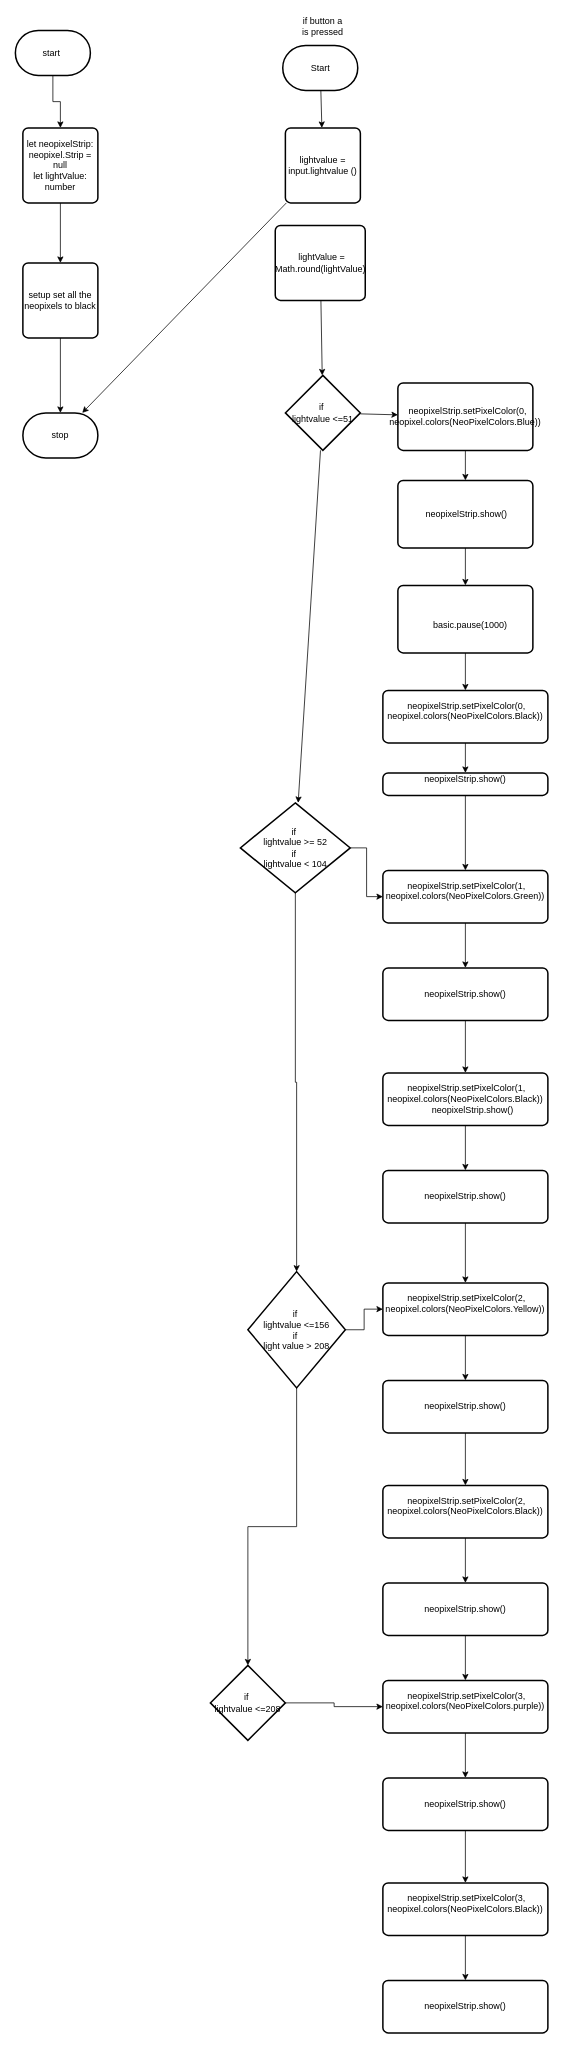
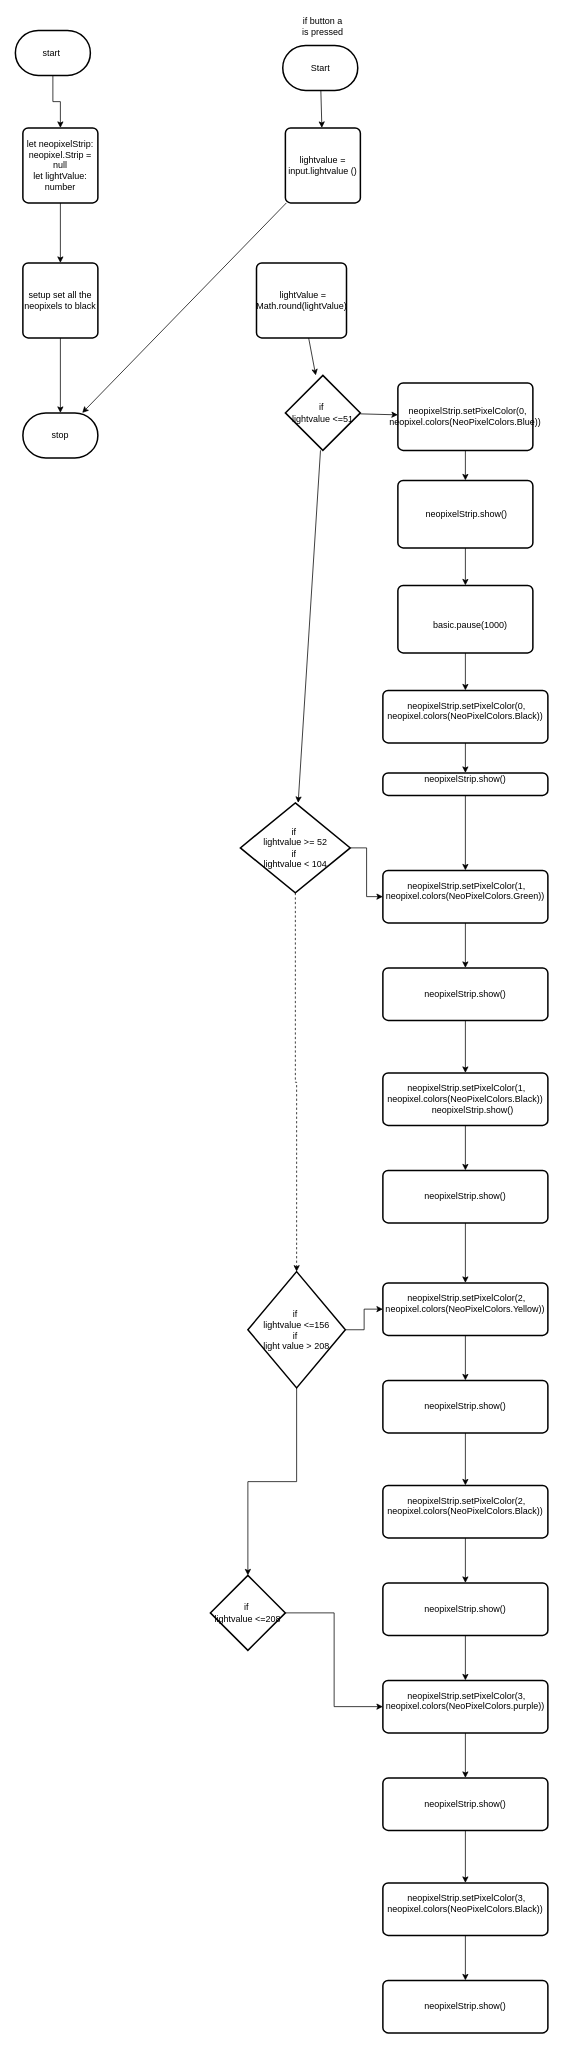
  <mxCell id="0" />
  <mxCell id="1" parent="0" />
  <mxCell id="2" value="" style="edgeStyle=none;html=1;" edge="1" parent="1" source="3" target="13"><mxGeometry relative="1" as="geometry" /></mxCell>
  <mxCell id="3" value="Start" style="strokeWidth=2;html=1;shape=mxgraph.flowchart.terminator;whiteSpace=wrap;" parent="1" vertex="1"><mxGeometry x="376.5" y="60" width="100" height="60" as="geometry" /></mxCell>
  <mxCell id="4" value="" style="edgeStyle=orthogonalEdgeStyle;rounded=0;html=1;" parent="1" source="5" target="9" edge="1"><mxGeometry relative="1" as="geometry" /></mxCell>
  <mxCell id="5" value="start&amp;nbsp;" style="strokeWidth=2;html=1;shape=mxgraph.flowchart.terminator;whiteSpace=wrap;" parent="1" vertex="1"><mxGeometry x="20" y="40" width="100" height="60" as="geometry" /></mxCell>
  <mxCell id="6" value="" style="edgeStyle=orthogonalEdgeStyle;rounded=0;html=1;" parent="1" source="7" target="10" edge="1"><mxGeometry relative="1" as="geometry" /></mxCell>
  <mxCell id="7" value="setup set all the neopixels to black" style="rounded=1;whiteSpace=wrap;html=1;absoluteArcSize=1;arcSize=14;strokeWidth=2;" parent="1" vertex="1"><mxGeometry x="30" y="350" width="100" height="100" as="geometry" /></mxCell>
  <mxCell id="8" value="" style="edgeStyle=orthogonalEdgeStyle;rounded=0;html=1;" parent="1" source="9" target="7" edge="1"><mxGeometry relative="1" as="geometry" /></mxCell>
  <mxCell id="9" value="&lt;div&gt;let neopixelStrip: neopixel.Strip = null&lt;/div&gt;&lt;div&gt;let lightValue: number&lt;/div&gt;" style="rounded=1;whiteSpace=wrap;html=1;absoluteArcSize=1;arcSize=14;strokeWidth=2;" parent="1" vertex="1"><mxGeometry x="30" y="170" width="100" height="100" as="geometry" /></mxCell>
  <mxCell id="10" value="stop" style="strokeWidth=2;html=1;shape=mxgraph.flowchart.terminator;whiteSpace=wrap;" parent="1" vertex="1"><mxGeometry x="30" y="550" width="100" height="60" as="geometry" /></mxCell>
  <mxCell id="11" value="if button a is pressed" style="text;strokeColor=none;align=center;fillColor=none;html=1;verticalAlign=middle;whiteSpace=wrap;rounded=0;" parent="1" vertex="1"><mxGeometry x="400" y="20" width="60" height="30" as="geometry" /></mxCell>
  <mxCell id="12" value="" style="edgeStyle=none;html=1;" edge="1" parent="1" source="13" target="10"><mxGeometry relative="1" as="geometry" /></mxCell>
  <mxCell id="13" value="lightvalue = input.lightvalue ()" style="rounded=1;whiteSpace=wrap;html=1;absoluteArcSize=1;arcSize=14;strokeWidth=2;" vertex="1" parent="1"><mxGeometry x="380" y="170" width="100" height="100" as="geometry" /></mxCell>
  <mxCell id="14" value="" style="edgeStyle=none;html=1;" edge="1" parent="1" source="15" target="18"><mxGeometry relative="1" as="geometry" /></mxCell>
- <mxCell id="15" value="&amp;nbsp;lightValue = Math.round(lightValue)" style="rounded=1;whiteSpace=wrap;html=1;absoluteArcSize=1;arcSize=14;strokeWidth=2;" vertex="1" parent="1"><mxGeometry x="366.5" y="300" width="120" height="100" as="geometry" /></mxCell>
+ <mxCell id="15" value="&amp;nbsp;lightValue = Math.round(lightValue)" style="rounded=1;whiteSpace=wrap;html=1;absoluteArcSize=1;arcSize=14;strokeWidth=2;" vertex="1" parent="1"><mxGeometry x="341.5" y="350" width="120" height="100" as="geometry" /></mxCell>
  <mxCell id="16" value="" style="edgeStyle=none;html=1;" edge="1" parent="1" source="18" target="20"><mxGeometry relative="1" as="geometry" /></mxCell>
  <mxCell id="17" style="edgeStyle=none;html=1;" edge="1" parent="1" source="18" target="31"><mxGeometry relative="1" as="geometry" /></mxCell>
  <mxCell id="18" value="if&amp;nbsp;&lt;br&gt;lightvalue &amp;lt;=51" style="strokeWidth=2;html=1;shape=mxgraph.flowchart.decision;whiteSpace=wrap;" vertex="1" parent="1"><mxGeometry x="380" y="500" width="100" height="100" as="geometry" /></mxCell>
  <mxCell id="19" value="" style="edgeStyle=none;html=1;" edge="1" parent="1" source="20" target="22"><mxGeometry relative="1" as="geometry" /></mxCell>
  <mxCell id="20" value="&amp;nbsp; neopixelStrip.setPixelColor(0, neopixel.colors(NeoPixelColors.Blue))" style="rounded=1;whiteSpace=wrap;html=1;absoluteArcSize=1;arcSize=14;strokeWidth=2;" vertex="1" parent="1"><mxGeometry x="530" y="510" width="180" height="90" as="geometry" /></mxCell>
  <mxCell id="21" value="" style="edgeStyle=none;html=1;" edge="1" parent="1" source="22" target="24"><mxGeometry relative="1" as="geometry" /></mxCell>
  <mxCell id="22" value="&amp;nbsp;neopixelStrip.show()" style="rounded=1;whiteSpace=wrap;html=1;absoluteArcSize=1;arcSize=14;strokeWidth=2;" vertex="1" parent="1"><mxGeometry x="530" y="640" width="180" height="90" as="geometry" /></mxCell>
  <mxCell id="23" value="" style="edgeStyle=none;html=1;" edge="1" parent="1" source="24" target="26"><mxGeometry relative="1" as="geometry" /></mxCell>
  <mxCell id="24" value="&lt;div&gt;&lt;br&gt;&lt;/div&gt;&lt;div&gt;&amp;nbsp; &amp;nbsp; basic.pause(1000)&lt;/div&gt;" style="rounded=1;whiteSpace=wrap;html=1;absoluteArcSize=1;arcSize=14;strokeWidth=2;" vertex="1" parent="1"><mxGeometry x="530" y="780" width="180" height="90" as="geometry" /></mxCell>
  <mxCell id="25" value="" style="edgeStyle=none;html=1;" edge="1" parent="1" source="26" target="28"><mxGeometry relative="1" as="geometry" /></mxCell>
  <mxCell id="26" value="&lt;div&gt;&amp;nbsp;neopixelStrip.setPixelColor(0, neopixel.colors(NeoPixelColors.Black))&lt;/div&gt;&lt;div&gt;&lt;br&gt;&lt;/div&gt;" style="rounded=1;whiteSpace=wrap;html=1;absoluteArcSize=1;arcSize=14;strokeWidth=2;" vertex="1" parent="1"><mxGeometry x="510" y="920" width="220" height="70" as="geometry" /></mxCell>
  <mxCell id="27" value="" style="edgeStyle=orthogonalEdgeStyle;rounded=0;html=1;" edge="1" parent="1" source="28" target="33"><mxGeometry relative="1" as="geometry" /></mxCell>
  <mxCell id="28" value="&lt;div&gt;&lt;div&gt;neopixelStrip.show()&lt;/div&gt;&lt;div&gt;&amp;nbsp;&amp;nbsp;&lt;/div&gt;&lt;/div&gt;" style="rounded=1;whiteSpace=wrap;html=1;absoluteArcSize=1;arcSize=14;strokeWidth=2;" vertex="1" parent="1"><mxGeometry x="510" y="1030" width="220" height="30" as="geometry" /></mxCell>
  <mxCell id="29" value="" style="edgeStyle=orthogonalEdgeStyle;html=1;rounded=0;" edge="1" parent="1" source="31" target="33"><mxGeometry relative="1" as="geometry" /></mxCell>
- <mxCell id="30" style="edgeStyle=orthogonalEdgeStyle;rounded=0;html=1;entryX=0.5;entryY=0;entryDx=0;entryDy=0;entryPerimeter=0;" edge="1" parent="1" source="31" target="50"><mxGeometry relative="1" as="geometry" /></mxCell>
+ <mxCell id="30" style="edgeStyle=orthogonalEdgeStyle;rounded=0;html=1;entryX=0.5;entryY=0;entryDx=0;entryDy=0;entryPerimeter=0;dashed=1;" edge="1" parent="1" source="31" target="50"><mxGeometry relative="1" as="geometry" /></mxCell>
  <mxCell id="31" value="if&amp;nbsp;&lt;br&gt;lightvalue &amp;gt;= 52&lt;br&gt;if&amp;nbsp;&lt;br&gt;lightvalue &amp;lt; 104" style="strokeWidth=2;html=1;shape=mxgraph.flowchart.decision;whiteSpace=wrap;" vertex="1" parent="1"><mxGeometry x="320" y="1070" width="146.5" height="120" as="geometry" /></mxCell>
  <mxCell id="32" value="" style="edgeStyle=orthogonalEdgeStyle;rounded=0;html=1;" edge="1" parent="1" source="33" target="35"><mxGeometry relative="1" as="geometry" /></mxCell>
  <mxCell id="33" value="&lt;div&gt;&amp;nbsp;neopixelStrip.setPixelColor(1, neopixel.colors(NeoPixelColors.Green))&lt;/div&gt;&lt;div&gt;&lt;br&gt;&lt;/div&gt;" style="rounded=1;whiteSpace=wrap;html=1;absoluteArcSize=1;arcSize=14;strokeWidth=2;" vertex="1" parent="1"><mxGeometry x="510" y="1160" width="220" height="70" as="geometry" /></mxCell>
  <mxCell id="34" value="" style="edgeStyle=orthogonalEdgeStyle;rounded=0;html=1;" edge="1" parent="1" source="35" target="37"><mxGeometry relative="1" as="geometry" /></mxCell>
  <mxCell id="35" value="&lt;div&gt;neopixelStrip.show()&lt;/div&gt;" style="rounded=1;whiteSpace=wrap;html=1;absoluteArcSize=1;arcSize=14;strokeWidth=2;" vertex="1" parent="1"><mxGeometry x="510" y="1290" width="220" height="70" as="geometry" /></mxCell>
  <mxCell id="36" value="" style="edgeStyle=orthogonalEdgeStyle;rounded=0;html=1;" edge="1" parent="1" source="37" target="39"><mxGeometry relative="1" as="geometry" /></mxCell>
  <mxCell id="37" value="&lt;div&gt;&amp;nbsp;neopixelStrip.setPixelColor(1, neopixel.colors(NeoPixelColors.Black))&lt;/div&gt;&lt;div&gt;&amp;nbsp; &amp;nbsp; &amp;nbsp; neopixelStrip.show()&lt;/div&gt;" style="rounded=1;whiteSpace=wrap;html=1;absoluteArcSize=1;arcSize=14;strokeWidth=2;" vertex="1" parent="1"><mxGeometry x="510" y="1430" width="220" height="70" as="geometry" /></mxCell>
  <mxCell id="38" value="" style="edgeStyle=orthogonalEdgeStyle;rounded=0;html=1;" edge="1" parent="1" source="39" target="41"><mxGeometry relative="1" as="geometry" /></mxCell>
  <mxCell id="39" value="&lt;div&gt;neopixelStrip.show()&lt;/div&gt;" style="rounded=1;whiteSpace=wrap;html=1;absoluteArcSize=1;arcSize=14;strokeWidth=2;" vertex="1" parent="1"><mxGeometry x="510" y="1560" width="220" height="70" as="geometry" /></mxCell>
  <mxCell id="40" value="" style="edgeStyle=orthogonalEdgeStyle;rounded=0;html=1;" edge="1" parent="1" source="41" target="43"><mxGeometry relative="1" as="geometry" /></mxCell>
  <mxCell id="41" value="&lt;div&gt;&amp;nbsp;neopixelStrip.setPixelColor(2, neopixel.colors(NeoPixelColors.Yellow))&lt;/div&gt;&lt;div&gt;&lt;br&gt;&lt;/div&gt;" style="rounded=1;whiteSpace=wrap;html=1;absoluteArcSize=1;arcSize=14;strokeWidth=2;" vertex="1" parent="1"><mxGeometry x="510" y="1710" width="220" height="70" as="geometry" /></mxCell>
  <mxCell id="42" value="" style="edgeStyle=orthogonalEdgeStyle;rounded=0;html=1;" edge="1" parent="1" source="43" target="45"><mxGeometry relative="1" as="geometry" /></mxCell>
  <mxCell id="43" value="&lt;div&gt;neopixelStrip.show()&lt;/div&gt;" style="rounded=1;whiteSpace=wrap;html=1;absoluteArcSize=1;arcSize=14;strokeWidth=2;" vertex="1" parent="1"><mxGeometry x="510" y="1840" width="220" height="70" as="geometry" /></mxCell>
  <mxCell id="44" value="" style="edgeStyle=orthogonalEdgeStyle;rounded=0;html=1;" edge="1" parent="1" source="45" target="47"><mxGeometry relative="1" as="geometry" /></mxCell>
  <mxCell id="45" value="&lt;div&gt;&amp;nbsp;neopixelStrip.setPixelColor(2, neopixel.colors(NeoPixelColors.Black))&lt;/div&gt;&lt;div&gt;&amp;nbsp; &amp;nbsp;&lt;/div&gt;" style="rounded=1;whiteSpace=wrap;html=1;absoluteArcSize=1;arcSize=14;strokeWidth=2;" vertex="1" parent="1"><mxGeometry x="510" y="1980" width="220" height="70" as="geometry" /></mxCell>
  <mxCell id="46" value="" style="edgeStyle=orthogonalEdgeStyle;rounded=0;html=1;" edge="1" parent="1" source="47" target="52"><mxGeometry relative="1" as="geometry" /></mxCell>
  <mxCell id="47" value="&lt;div&gt;neopixelStrip.show()&lt;/div&gt;" style="rounded=1;whiteSpace=wrap;html=1;absoluteArcSize=1;arcSize=14;strokeWidth=2;" vertex="1" parent="1"><mxGeometry x="510" y="2110" width="220" height="70" as="geometry" /></mxCell>
  <mxCell id="48" style="edgeStyle=orthogonalEdgeStyle;rounded=0;html=1;exitX=1;exitY=0.5;exitDx=0;exitDy=0;exitPerimeter=0;entryX=0;entryY=0.5;entryDx=0;entryDy=0;" edge="1" parent="1" source="50" target="41"><mxGeometry relative="1" as="geometry" /></mxCell>
  <mxCell id="49" style="edgeStyle=orthogonalEdgeStyle;rounded=0;html=1;exitX=0.5;exitY=1;exitDx=0;exitDy=0;exitPerimeter=0;entryX=0.5;entryY=0;entryDx=0;entryDy=0;entryPerimeter=0;" edge="1" parent="1" source="50" target="59"><mxGeometry relative="1" as="geometry" /></mxCell>
  <mxCell id="50" value="if&amp;nbsp;&lt;br&gt;lightvalue &amp;lt;=156&lt;br&gt;if&amp;nbsp;&lt;br&gt;light value &amp;gt; 208" style="strokeWidth=2;html=1;shape=mxgraph.flowchart.decision;whiteSpace=wrap;" vertex="1" parent="1"><mxGeometry x="330" y="1695" width="130" height="155" as="geometry" /></mxCell>
  <mxCell id="51" value="" style="edgeStyle=orthogonalEdgeStyle;rounded=0;html=1;" edge="1" parent="1" source="52" target="54"><mxGeometry relative="1" as="geometry" /></mxCell>
  <mxCell id="52" value="&lt;div&gt;&amp;nbsp;neopixelStrip.setPixelColor(3, neopixel.colors(NeoPixelColors.purple))&lt;/div&gt;&lt;div&gt;&lt;br&gt;&lt;/div&gt;" style="rounded=1;whiteSpace=wrap;html=1;absoluteArcSize=1;arcSize=14;strokeWidth=2;" vertex="1" parent="1"><mxGeometry x="510" y="2240" width="220" height="70" as="geometry" /></mxCell>
  <mxCell id="53" value="" style="edgeStyle=orthogonalEdgeStyle;rounded=0;html=1;" edge="1" parent="1" source="54" target="56"><mxGeometry relative="1" as="geometry" /></mxCell>
  <mxCell id="54" value="&lt;div&gt;neopixelStrip.show()&lt;/div&gt;" style="rounded=1;whiteSpace=wrap;html=1;absoluteArcSize=1;arcSize=14;strokeWidth=2;" vertex="1" parent="1"><mxGeometry x="510" y="2370" width="220" height="70" as="geometry" /></mxCell>
  <mxCell id="55" value="" style="edgeStyle=orthogonalEdgeStyle;rounded=0;html=1;" edge="1" parent="1" source="56" target="57"><mxGeometry relative="1" as="geometry" /></mxCell>
  <mxCell id="56" value="&lt;div&gt;&amp;nbsp;neopixelStrip.setPixelColor(3, neopixel.colors(NeoPixelColors.Black))&lt;/div&gt;&lt;div&gt;&amp;nbsp; &amp;nbsp;&lt;/div&gt;" style="rounded=1;whiteSpace=wrap;html=1;absoluteArcSize=1;arcSize=14;strokeWidth=2;" vertex="1" parent="1"><mxGeometry x="510" y="2510" width="220" height="70" as="geometry" /></mxCell>
  <mxCell id="57" value="&lt;div&gt;neopixelStrip.show()&lt;/div&gt;" style="rounded=1;whiteSpace=wrap;html=1;absoluteArcSize=1;arcSize=14;strokeWidth=2;" vertex="1" parent="1"><mxGeometry x="510" y="2640" width="220" height="70" as="geometry" /></mxCell>
  <mxCell id="58" style="edgeStyle=orthogonalEdgeStyle;rounded=0;html=1;exitX=1;exitY=0.5;exitDx=0;exitDy=0;exitPerimeter=0;entryX=0;entryY=0.5;entryDx=0;entryDy=0;" edge="1" parent="1" source="59" target="52"><mxGeometry relative="1" as="geometry" /></mxCell>
- <mxCell id="59" value="if&amp;nbsp;&lt;br&gt;lightvalue &amp;lt;=208" style="strokeWidth=2;html=1;shape=mxgraph.flowchart.decision;whiteSpace=wrap;" vertex="1" parent="1"><mxGeometry x="280" y="2220" width="100" height="100" as="geometry" /></mxCell>
+ <mxCell id="59" value="if&amp;nbsp;&lt;br&gt;lightvalue &amp;lt;=208" style="strokeWidth=2;html=1;shape=mxgraph.flowchart.decision;whiteSpace=wrap;" vertex="1" parent="1"><mxGeometry x="280" y="2100" width="100" height="100" as="geometry" /></mxCell>
